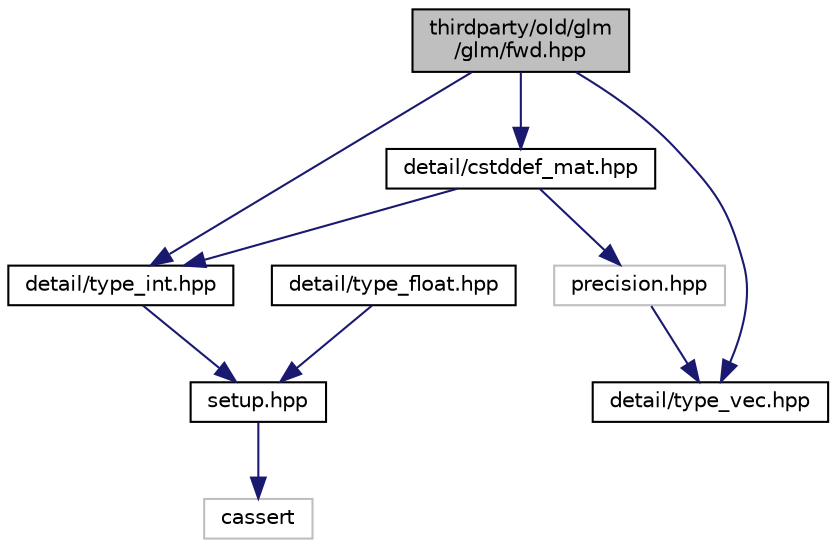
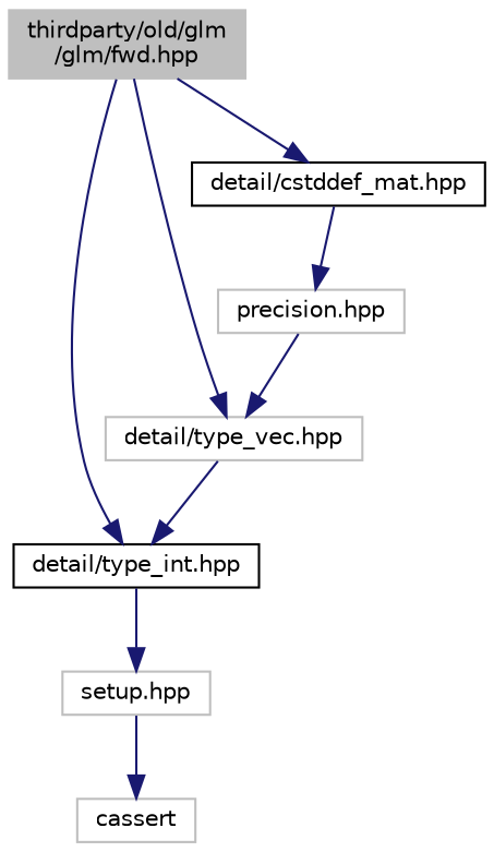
  digraph {
    node [color=black fillcolor=white fontname=Helvetica fontsize=10 shape=record style=filled]
    edge [color=midnightblue fontname=Helvetica fontsize=10 labelfontname=Helvetica labelfontsize=10 style=solid]
-   n1 [fillcolor=grey75 fontcolor=black height=0.2 label="thirdparty/old/glm\l/glm/fwd.hpp" width=0.4]
+   n1 [color=grey75 fillcolor=grey75 fontcolor=black height=0.2 label="thirdparty/old/glm\l/glm/fwd.hpp" width=0.4]
    n2 [height=0.2 label="detail/type_int.hpp" width=0.4]
-   n3 [height=0.2 label="detail/type_vec.hpp" width=0.4]
+   n3 [color=grey75 height=0.2 label="detail/type_vec.hpp" width=0.4]
    n4 [height=0.2 label="detail/cstddef_mat.hpp" width=0.4]
-   n5 [height=0.2 label="setup.hpp" width=0.4]
-   n6 [height=0.2 label="detail/type_float.hpp" width=0.4]
+   n5 [color=grey75 height=0.2 label="setup.hpp" width=0.4]
    n7 [color=grey75 height=0.2 label="precision.hpp" width=0.4]
    n8 [color=grey75 height=0.2 label=cassert width=0.4]
    n1 -> n2
    n1 -> n3
    n1 -> n4
    n2 -> n5
-   n4 -> n2
+   n3 -> n2
    n4 -> n7
    n5 -> n8
-   n6 -> n5
    n7 -> n3
  }
